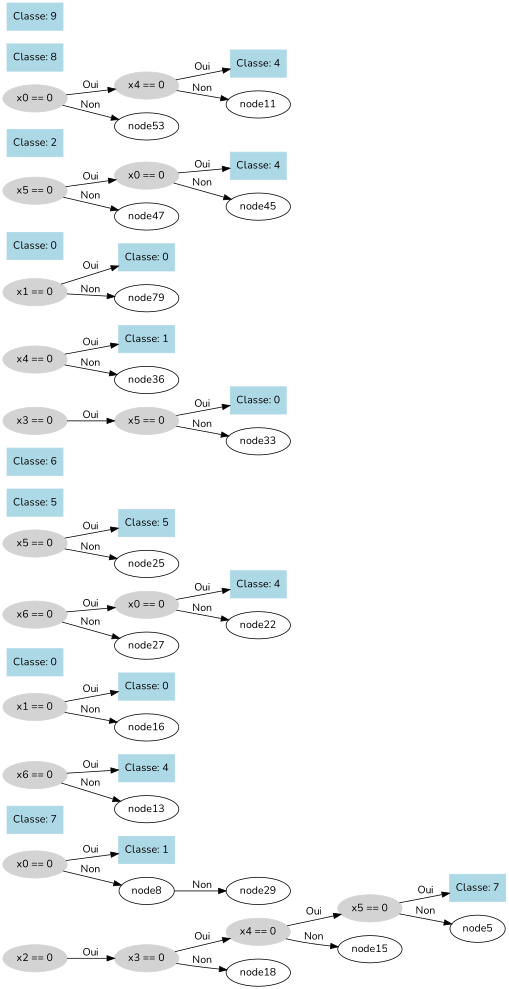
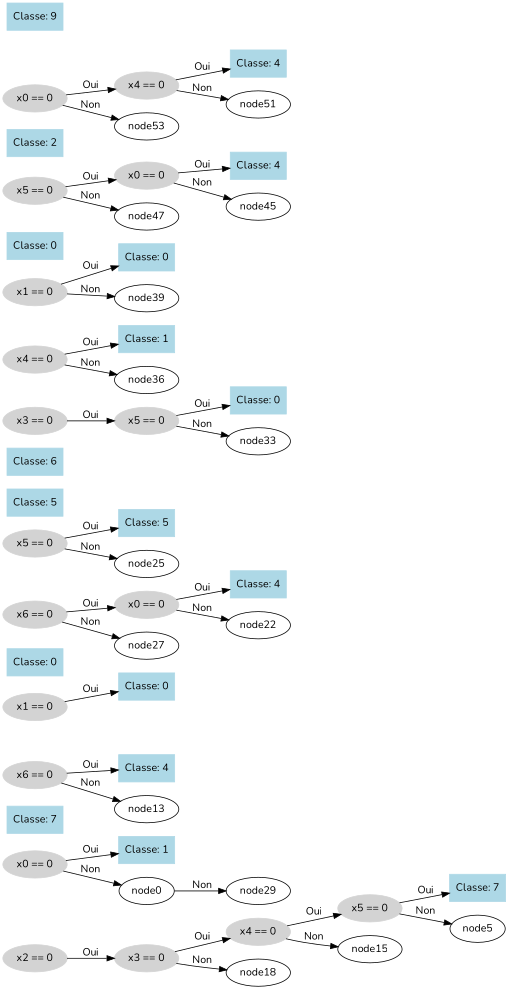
  digraph {
    fontname=Nunito
    rankdir=LR
    node [color=lightblue fontname=Nunito shape=box style=filled]
    edge [fontname=Nunito]
    n1 [color=lightgray label="x2 == 0" shape=ellipse]
    n2 [color=lightgray label="x3 == 0" shape=ellipse]
    n3 [color=lightgray label="x4 == 0" shape=ellipse]
    node18 [color="" shape="" style=""]
    node29 [color="" shape="" style=""]
    n6 [color=lightgray label="x5 == 0" shape=ellipse]
    n7 [label=node15 color="" shape="" style=""]
    n8 [label="Classe: 7"]
    node5 [color="" shape="" style=""]
    n10 [color=lightgray label="x0 == 0" shape=ellipse]
    n11 [label="Classe: 1"]
-   node8 [color="" shape="" style=""]
+   node8 [label=node0 color="" shape="" style=""]
    n13 [label="Classe: 7"]
    n14 [color=lightgray label="x6 == 0" shape=ellipse]
    n15 [label="Classe: 4"]
    node13 [color="" shape="" style=""]
    n17 [color=lightgray label="x1 == 0" shape=ellipse]
    n18 [label="Classe: 0"]
-   node16 [color="" shape="" style=""]
    n20 [label="Classe: 0"]
    n21 [color=lightgray label="x6 == 0" shape=ellipse]
    n22 [color=lightgray label="x0 == 0" shape=ellipse]
    node27 [color="" shape="" style=""]
    n24 [label="Classe: 4"]
    node22 [color="" shape="" style=""]
    n26 [color=lightgray label="x5 == 0" shape=ellipse]
    n27 [label="Classe: 5"]
    node25 [color="" shape="" style=""]
    n29 [label="Classe: 5"]
    n30 [label="Classe: 6"]
    n31 [color=lightgray label="x3 == 0" shape=ellipse]
    n32 [color=lightgray label="x5 == 0" shape=ellipse]
    n33 [label="Classe: 0"]
    node33 [color="" shape="" style=""]
    n35 [color=lightgray label="x4 == 0" shape=ellipse]
    n36 [label="Classe: 1"]
    node36 [color="" shape="" style=""]
    n38 [color=lightgray label="x1 == 0" shape=ellipse]
    n39 [label="Classe: 0"]
-   node39 [label=node79 color="" shape="" style=""]
+   node39 [color="" shape="" style=""]
    n41 [label="Classe: 0"]
    n42 [color=lightgray label="x5 == 0" shape=ellipse]
    n43 [color=lightgray label="x0 == 0" shape=ellipse]
    node47 [color="" shape="" style=""]
    n45 [label="Classe: 4"]
    node45 [color="" shape="" style=""]
    n47 [label="Classe: 2"]
    n48 [color=lightgray label="x0 == 0" shape=ellipse]
    n49 [color=lightgray label="x4 == 0" shape=ellipse]
    node53 [color="" shape="" style=""]
    n51 [label="Classe: 4"]
-   node51 [label=node11 color="" shape="" style=""]
-   n53 [label="Classe: 8"]
+   node51 [color="" shape="" style=""]
    n54 [label="Classe: 9"]
    n1 -> n2 [label=Oui]
    n2 -> n3 [label=Oui]
    n2 -> node18 [label=Non]
    n3 -> n6 [label=Oui]
    n3 -> n7 [label=Non]
    n6 -> n8 [label=Oui]
    n6 -> node5 [label=Non]
    n10 -> n11 [label=Oui]
    n10 -> node8 [label=Non]
    node8 -> node29 [label=Non]
    n14 -> n15 [label=Oui]
    n14 -> node13 [label=Non]
    n17 -> n18 [label=Oui]
-   n17 -> node16 [label=Non]
    n21 -> n22 [label=Oui]
    n21 -> node27 [label=Non]
    n22 -> n24 [label=Oui]
    n22 -> node22 [label=Non]
    n26 -> n27 [label=Oui]
    n26 -> node25 [label=Non]
    n31 -> n32 [label=Oui]
    n32 -> n33 [label=Oui]
    n32 -> node33 [label=Non]
    n35 -> n36 [label=Oui]
    n35 -> node36 [label=Non]
    n38 -> n39 [label=Oui]
    n38 -> node39 [label=Non]
    n42 -> n43 [label=Oui]
    n42 -> node47 [label=Non]
    n43 -> n45 [label=Oui]
    n43 -> node45 [label=Non]
    n48 -> n49 [label=Oui]
    n48 -> node53 [label=Non]
    n49 -> n51 [label=Oui]
    n49 -> node51 [label=Non]
  }
